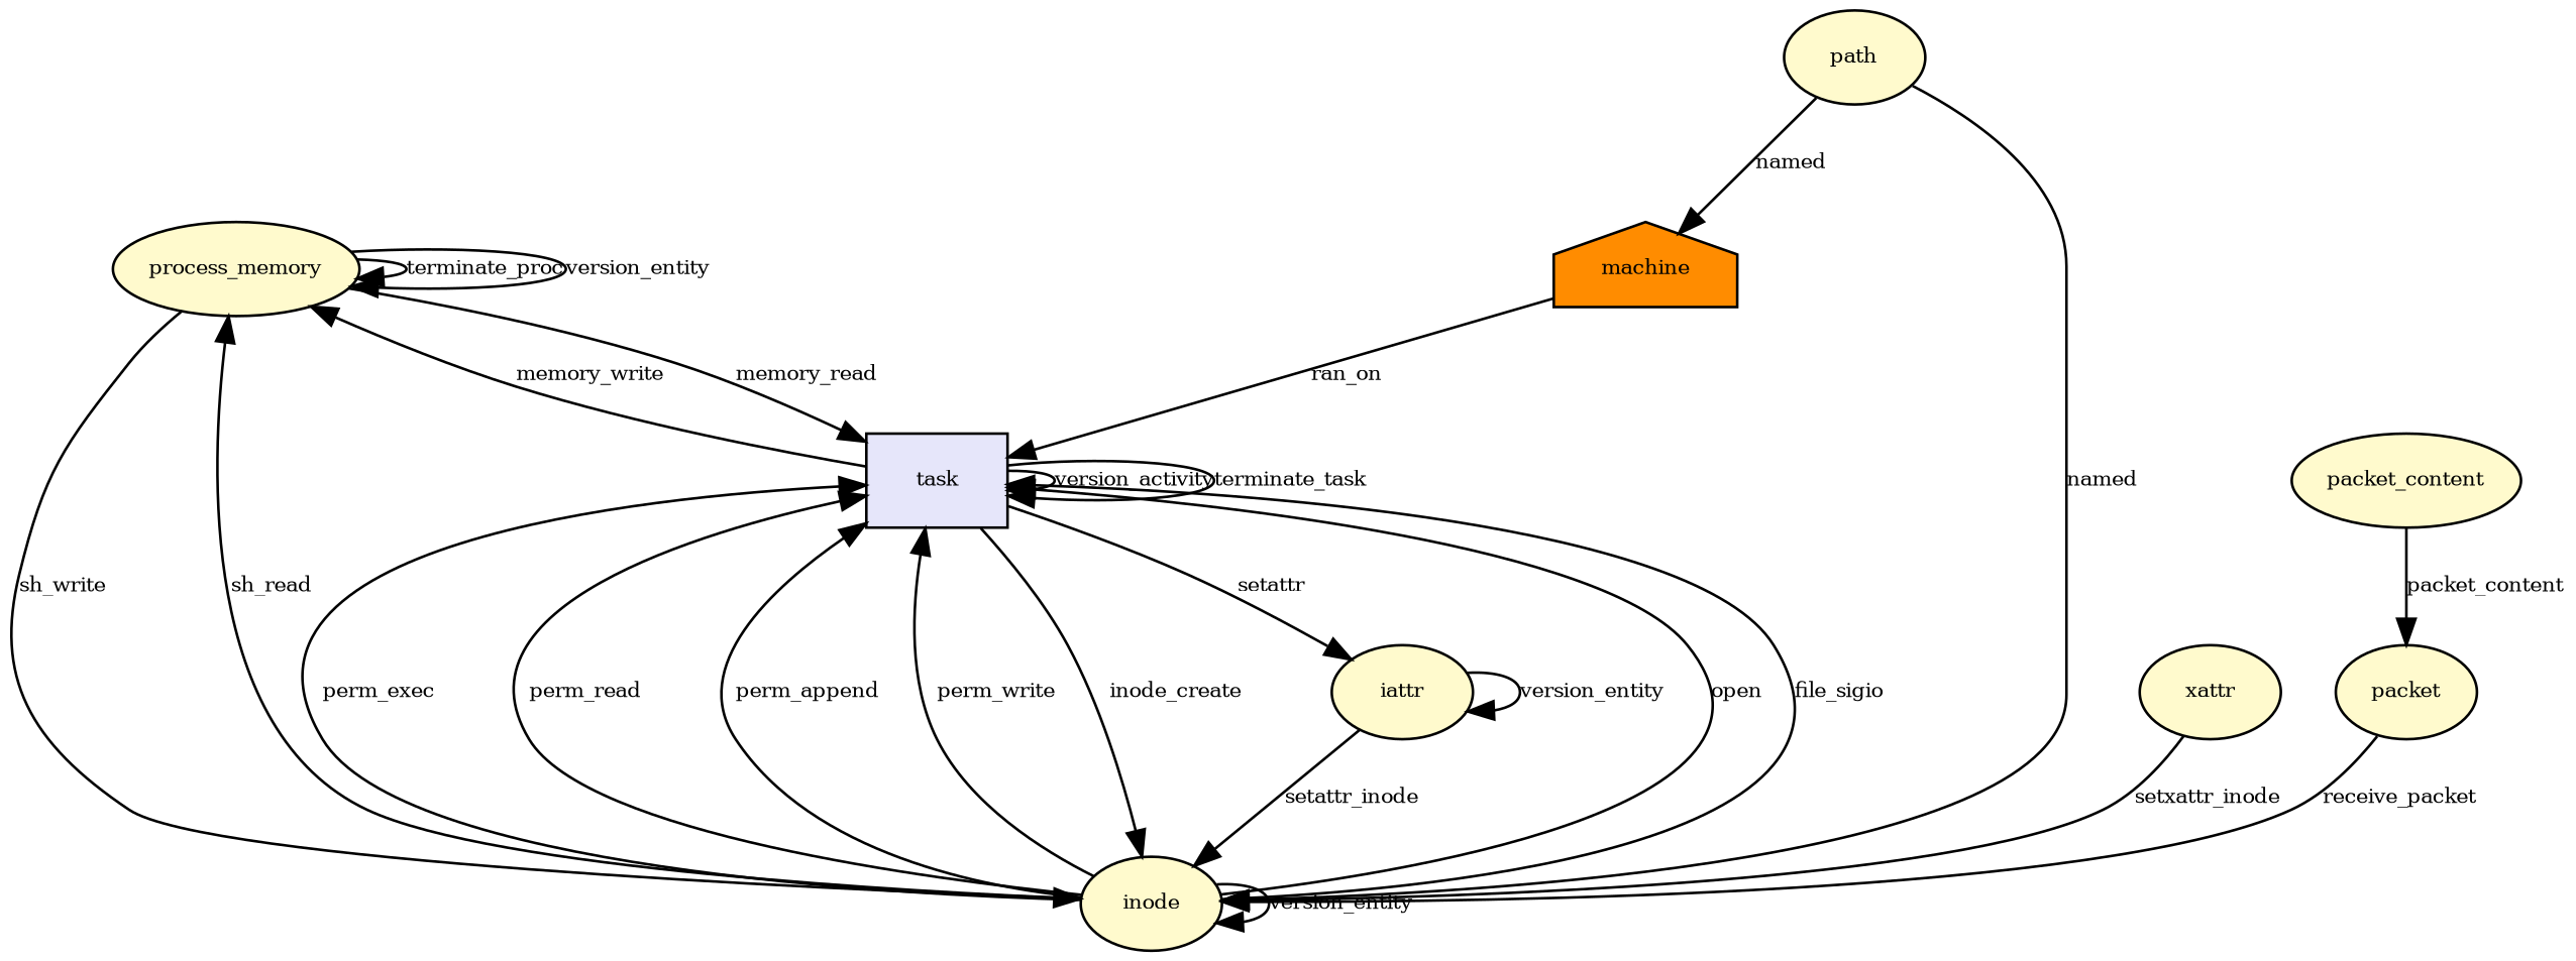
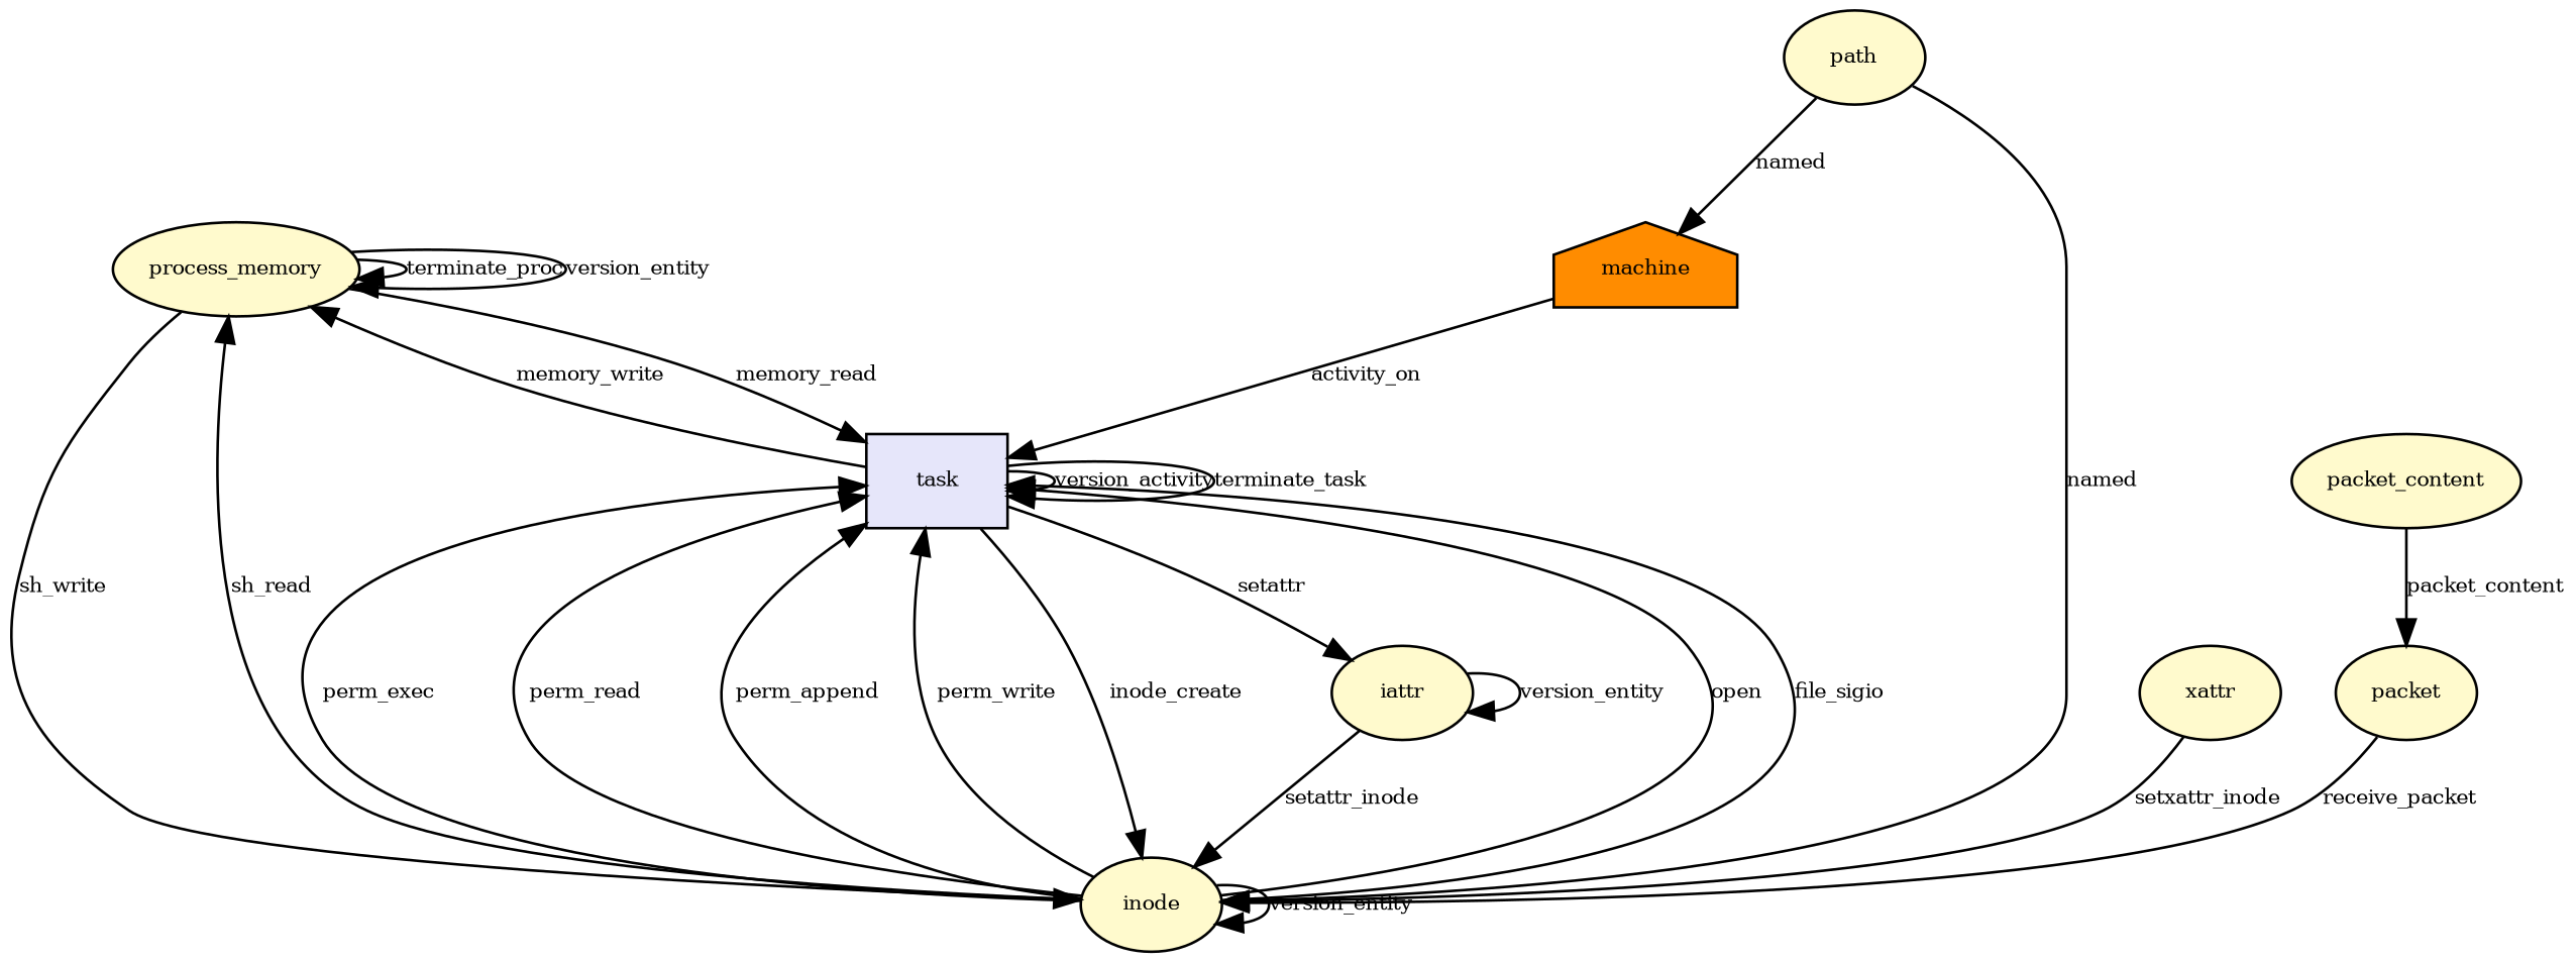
  digraph {
    node [fillcolor="#fffacd" fontsize=8 shape=ellipse style=filled]
    edge [fontsize=8]
    n1 [label=process_memory]
    n2 [fillcolor="#e6e6fa" label=task shape=rectangle]
    n3 [label=inode]
    n4 [label=iattr]
    n5 [label=path]
    n6 [fillcolor="#ff8c00" label=machine shape=house]
    n7 [label=xattr]
    n8 [label=packet_content]
    n9 [label=packet]
    n1 -> n1 [label=terminate_proc]
    n1 -> n1 [label=version_entity]
    n1 -> n2 [label=memory_read]
    n1 -> n3 [label=sh_write]
    n2 -> n1 [label=memory_write]
    n2 -> n2 [label=version_activity]
    n2 -> n2 [label=terminate_task]
    n2 -> n3 [label=inode_create]
    n2 -> n4 [label=setattr]
    n3 -> n1 [label=sh_read]
    n3 -> n2 [label=open]
    n3 -> n2 [label=file_sigio]
    n3 -> n2 [label=perm_exec]
    n3 -> n2 [label=perm_read]
    n3 -> n2 [label=perm_append]
    n3 -> n2 [label=perm_write]
    n3 -> n3 [label=version_entity]
    n4 -> n3 [label=setattr_inode]
    n4 -> n4 [label=version_entity]
    n5 -> n3 [label=named]
    n5 -> n6 [label=named]
-   n6 -> n2 [label=ran_on]
+   n6 -> n2 [label=activity_on]
    n7 -> n3 [label=setxattr_inode]
    n8 -> n9 [label=packet_content]
    n9 -> n3 [label=receive_packet]
  }
